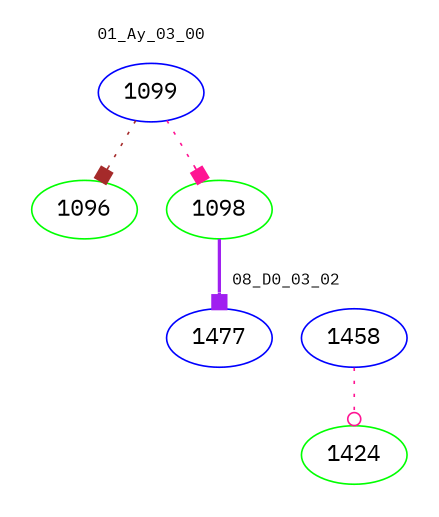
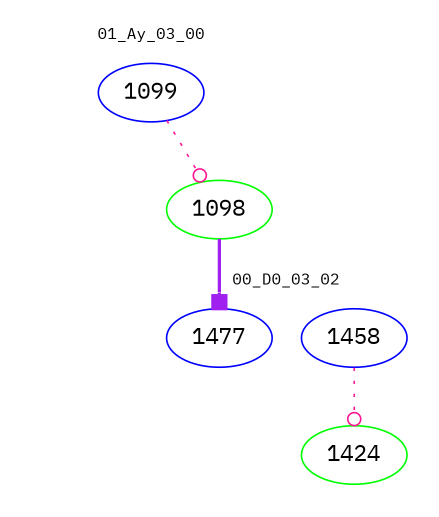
  digraph {
    fontname="IBM Plex Mono"
    node [color=blue fontname="IBM Plex Mono"]
    edge [arrowhead=box color=deeppink fontname="IBM Plex Mono" style=dotted]
    n1 [label=1099]
-   n2 [color=green label=1096]
    n3 [color=green label=1098]
    n4 [label=1458]
    n5 [color=green label=1424]
    n6 [label=1477]
    subgraph cluster_1 {
      color=white
      fontsize=10
      label="01_Ay_03_00"
      n1
-     n2
      n3
    }
    subgraph cluster_2 {
      color=white
      fontsize=10
-     label="08_D0_03_02"
+     label="00_D0_03_02"
      n4
      n5
      n6
    }
-   n1 -> n2 [color=brown]
-   n1 -> n3
+   n1 -> n3 [arrowhead=odot]
    n3 -> n6 [color=purple style=bold]
    n4 -> n5 [arrowhead=odot]
  }
